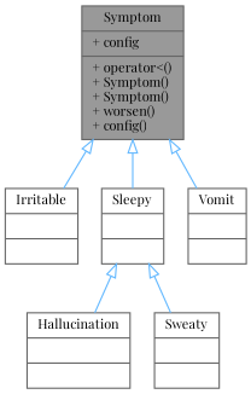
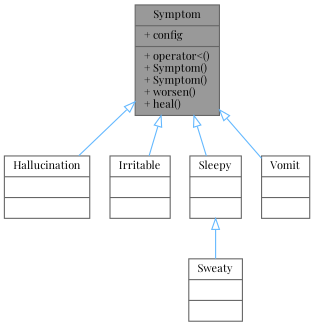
  digraph {
    fontname="Playfair Display"
    node [color=gray40 fillcolor=white fontname="Playfair Display" fontsize=10 shape=record style=filled]
    edge [arrowtail=onormal color=steelblue1 dir=back fontname="Playfair Display" fontsize=10 labelfontname=Helvetica labelfontsize=10 style=solid]
-   n1 [fillcolor=grey60 fontcolor=black height=0.2 label="{Symptom\n|+ config\l|+ operator\<()\l+ Symptom()\l+ Symptom()\l+ worsen()\l+ config()\l}" width=0.4]
+   n1 [fillcolor=grey60 fontcolor=black height=0.2 label="{Symptom\n|+ config\l|+ operator\<()\l+ Symptom()\l+ Symptom()\l+ worsen()\l+ heal()\l}" width=0.4]
    n2 [height=0.2 label="{Hallucination\n||}" width=0.4]
    n3 [height=0.2 label="{Irritable\n||}" width=0.4]
    n4 [height=0.2 label="{Sleepy\n||}" width=0.4]
    n5 [height=0.2 label="{Vomit\n||}" width=0.4]
    n6 [height=0.2 label="{Sweaty\n||}" width=0.4]
-   n4 -> n2
+   n1 -> n2
    n1 -> n3
    n1 -> n4
    n1 -> n5
    n4 -> n6
  }
